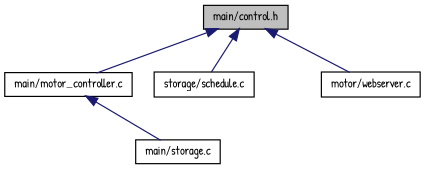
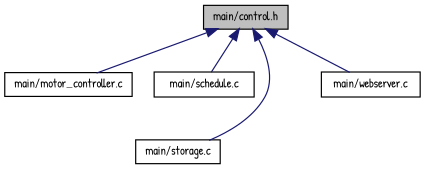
  digraph {
    fontname="Patrick Hand"
    node [color=black fillcolor=white fontname="Patrick Hand" fontsize=10 shape=record style=filled]
    edge [color=midnightblue dir=back fontname="Patrick Hand" fontsize=10 labelfontname=Helvetica labelfontsize=10 style=solid]
    n1 [fillcolor=grey75 fontcolor=black height=0.2 label="main/control.h" width=0.4]
    n2 [height=0.2 label="main/motor_controller.c" width=0.4]
-   n3 [height=0.2 label="storage/schedule.c" width=0.4]
+   n3 [height=0.2 label="main/schedule.c" width=0.4]
    n4 [height=0.2 label="main/storage.c" width=0.4]
-   n5 [height=0.2 label="motor/webserver.c" width=0.4]
+   n5 [height=0.2 label="main/webserver.c" width=0.4]
    n1 -> n2
    n1 -> n3
-   n2 -> n4
+   n1 -> n4
    n1 -> n5
  }
